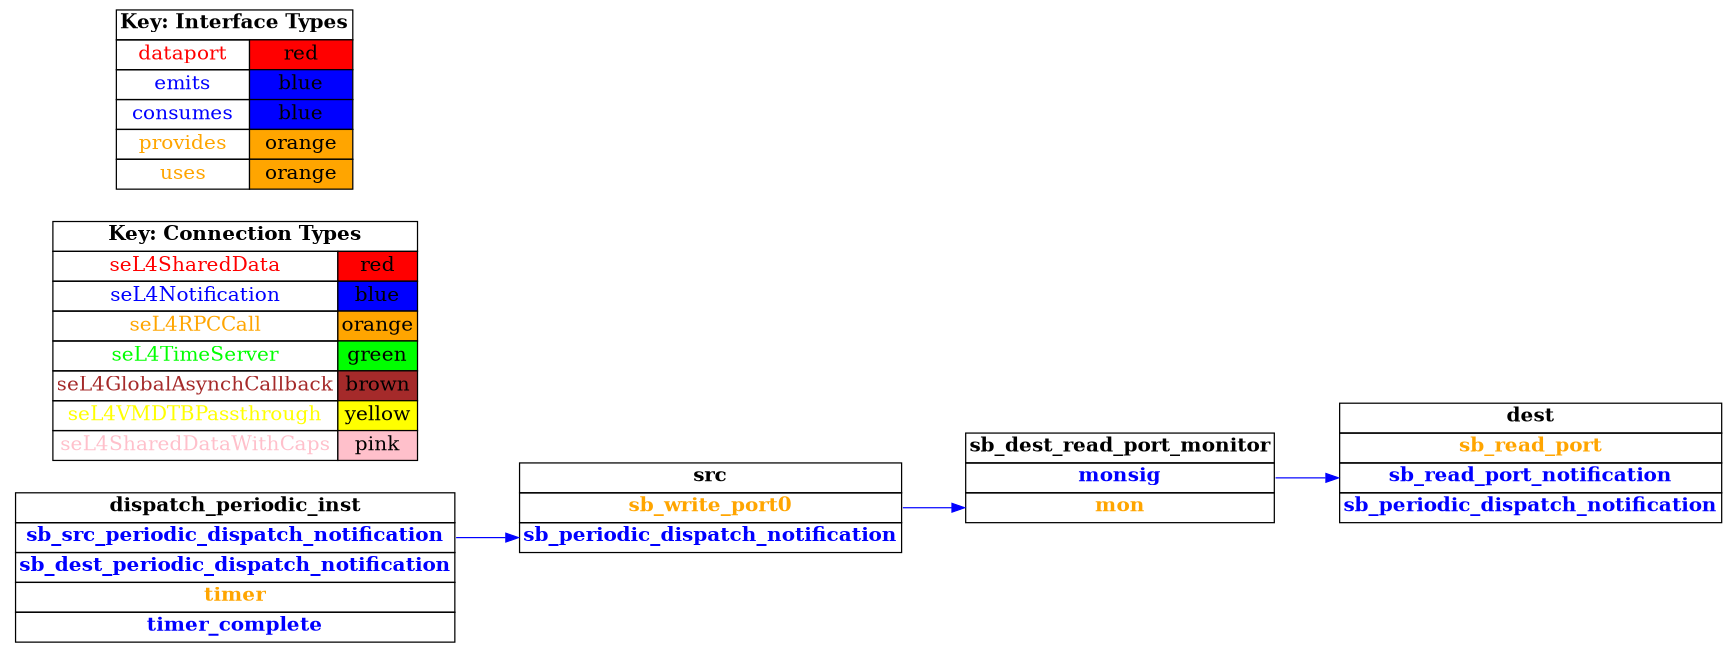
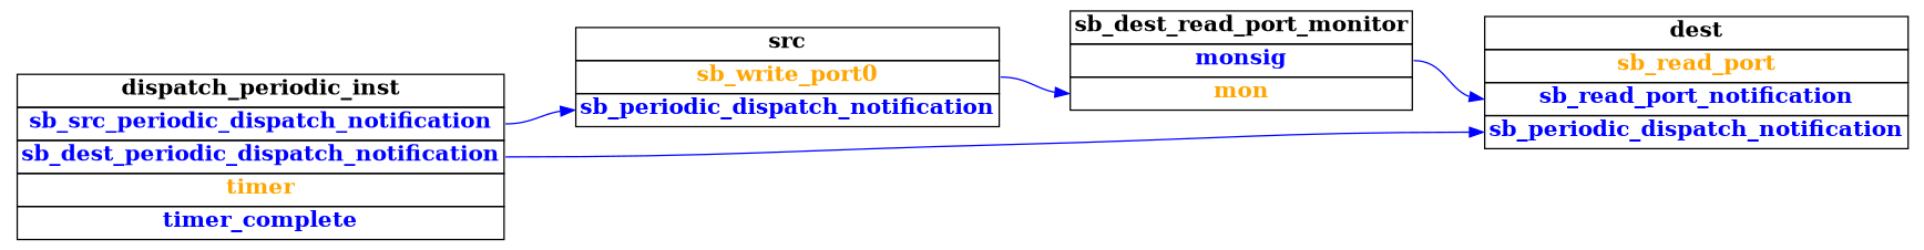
  digraph {
    rankdir=LR
    node [fontsize=16 shape=plaintext]
    edge [color=blue headport=sb_periodic_dispatch_notification]
    n1 [label=<     <TABLE BORDER="0" CELLBORDER="1" CELLSPACING="0">       <TR><TD><B>src</B></TD></TR>       <TR><TD PORT="sb_write_port0"><FONT COLOR="orange"><B>sb_write_port0</B></FONT></TD></TR>       <TR><TD PORT="sb_periodic_dispatch_notification"><FONT COLOR="blue"><B>sb_periodic_dispatch_notification</B></FONT></TD></TR>"     </TABLE>   >]
    n2 [label=<     <TABLE BORDER="0" CELLBORDER="1" CELLSPACING="0">       <TR><TD><B>sb_dest_read_port_monitor</B></TD></TR>       <TR><TD PORT="monsig"><FONT COLOR="blue"><B>monsig</B></FONT></TD></TR>       <TR><TD PORT="mon"><FONT COLOR="orange"><B>mon</B></FONT></TD></TR>"     </TABLE>   >]
    n3 [label=<     <TABLE BORDER="0" CELLBORDER="1" CELLSPACING="0">       <TR><TD><B>dest</B></TD></TR>       <TR><TD PORT="sb_read_port"><FONT COLOR="orange"><B>sb_read_port</B></FONT></TD></TR>       <TR><TD PORT="sb_read_port_notification"><FONT COLOR="blue"><B>sb_read_port_notification</B></FONT></TD></TR>       <TR><TD PORT="sb_periodic_dispatch_notification"><FONT COLOR="blue"><B>sb_periodic_dispatch_notification</B></FONT></TD></TR>"     </TABLE>   >]
    n4 [label=<     <TABLE BORDER="0" CELLBORDER="1" CELLSPACING="0">       <TR><TD><B>dispatch_periodic_inst</B></TD></TR>       <TR><TD PORT="sb_src_periodic_dispatch_notification"><FONT COLOR="blue"><B>sb_src_periodic_dispatch_notification</B></FONT></TD></TR>       <TR><TD PORT="sb_dest_periodic_dispatch_notification"><FONT COLOR="blue"><B>sb_dest_periodic_dispatch_notification</B></FONT></TD></TR>       <TR><TD PORT="timer"><FONT COLOR="orange"><B>timer</B></FONT></TD></TR>       <TR><TD PORT="timer_complete"><FONT COLOR="blue"><B>timer_complete</B></FONT></TD></TR>"     </TABLE>   >]
-   n5 [label=<    <TABLE BORDER="0" CELLBORDER="1" CELLSPACING="0">      <TR><TD COLSPAN="2"><B>Key: Connection Types</B></TD></TR>      <TR><TD><FONT COLOR="red">seL4SharedData</FONT></TD><TD BGCOLOR="red">red</TD></TR>      <TR><TD><FONT COLOR="blue">seL4Notification</FONT></TD><TD BGCOLOR="blue">blue</TD></TR>      <TR><TD><FONT COLOR="orange">seL4RPCCall</FONT></TD><TD BGCOLOR="orange">orange</TD></TR>      <TR><TD><FONT COLOR="green">seL4TimeServer</FONT></TD><TD BGCOLOR="green">green</TD></TR>      <TR><TD><FONT COLOR="brown">seL4GlobalAsynchCallback</FONT></TD><TD BGCOLOR="brown">brown</TD></TR>      <TR><TD><FONT COLOR="yellow">seL4VMDTBPassthrough</FONT></TD><TD BGCOLOR="yellow">yellow</TD></TR>      <TR><TD><FONT COLOR="pink">seL4SharedDataWithCaps</FONT></TD><TD BGCOLOR="pink">pink</TD></TR>    </TABLE>   >]
-   n6 [label=<    <TABLE BORDER="0" CELLBORDER="1" CELLSPACING="0">      <TR><TD COLSPAN="2"><B>Key: Interface Types</B></TD></TR>      <TR><TD><FONT COLOR="red">dataport</FONT></TD><TD BGCOLOR="red">red</TD></TR>      <TR><TD><FONT COLOR="blue">emits</FONT></TD><TD BGCOLOR="blue">blue</TD></TR>      <TR><TD><FONT COLOR="blue">consumes</FONT></TD><TD BGCOLOR="blue">blue</TD></TR>      <TR><TD><FONT COLOR="orange">provides</FONT></TD><TD BGCOLOR="orange">orange</TD></TR>      <TR><TD><FONT COLOR="orange">uses</FONT></TD><TD BGCOLOR="orange">orange</TD></TR>    </TABLE>   >]
    n1 -> n2 [headport=mon tailport=sb_write_port0]
    n2 -> n3 [headport=sb_read_port_notification tailport=monsig]
    n4 -> n1 [tailport=sb_src_periodic_dispatch_notification]
+   n4 -> n3 [tailport=sb_dest_periodic_dispatch_notification]
  }
